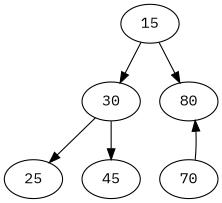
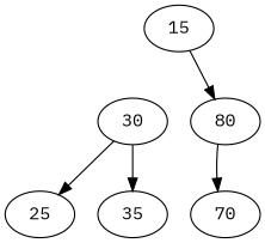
  digraph {
    fontname="IBM Plex Mono"
    node [fontname="IBM Plex Mono"]
    edge [fontname="IBM Plex Mono"]
    n1 [label=15]
    30
    80
    n4 [label=25]
-   45
+   45 [label=35]
    70
-   n1 -> 30
    n1 -> 80
    30 -> n4
    30 -> 45
-   70 -> 80
+   80 -> 70
  }
